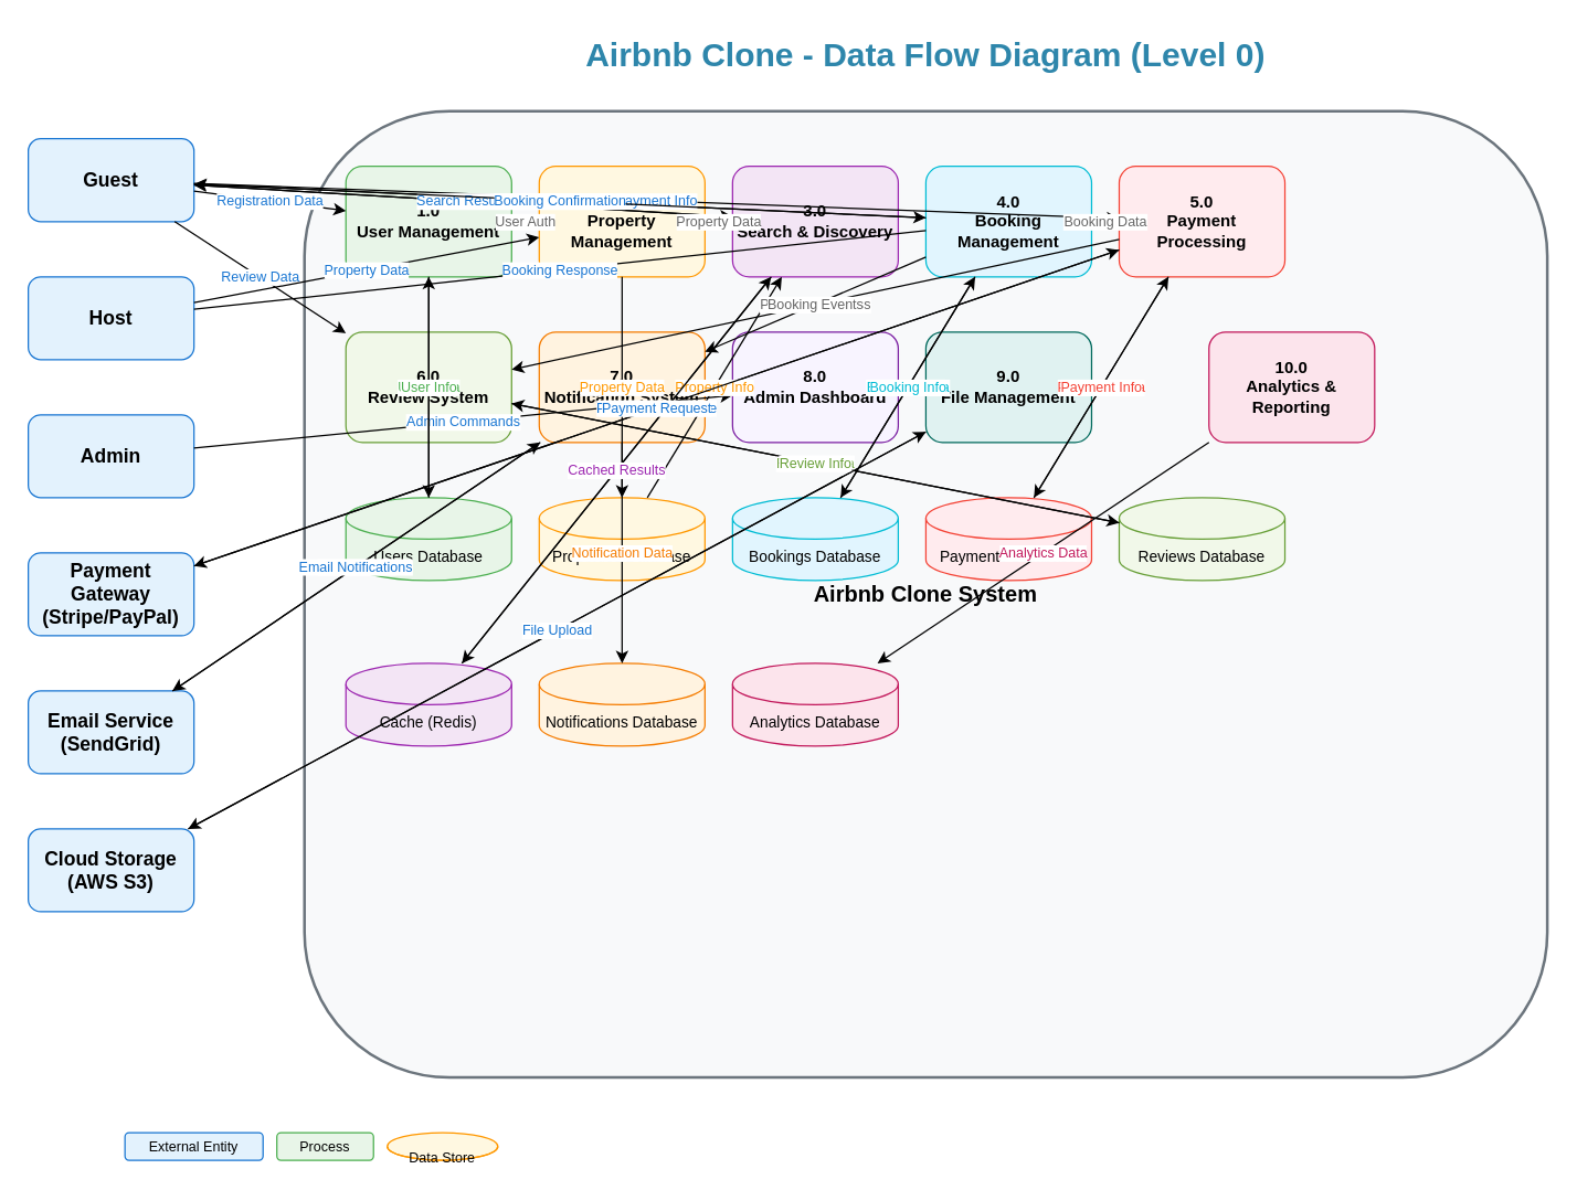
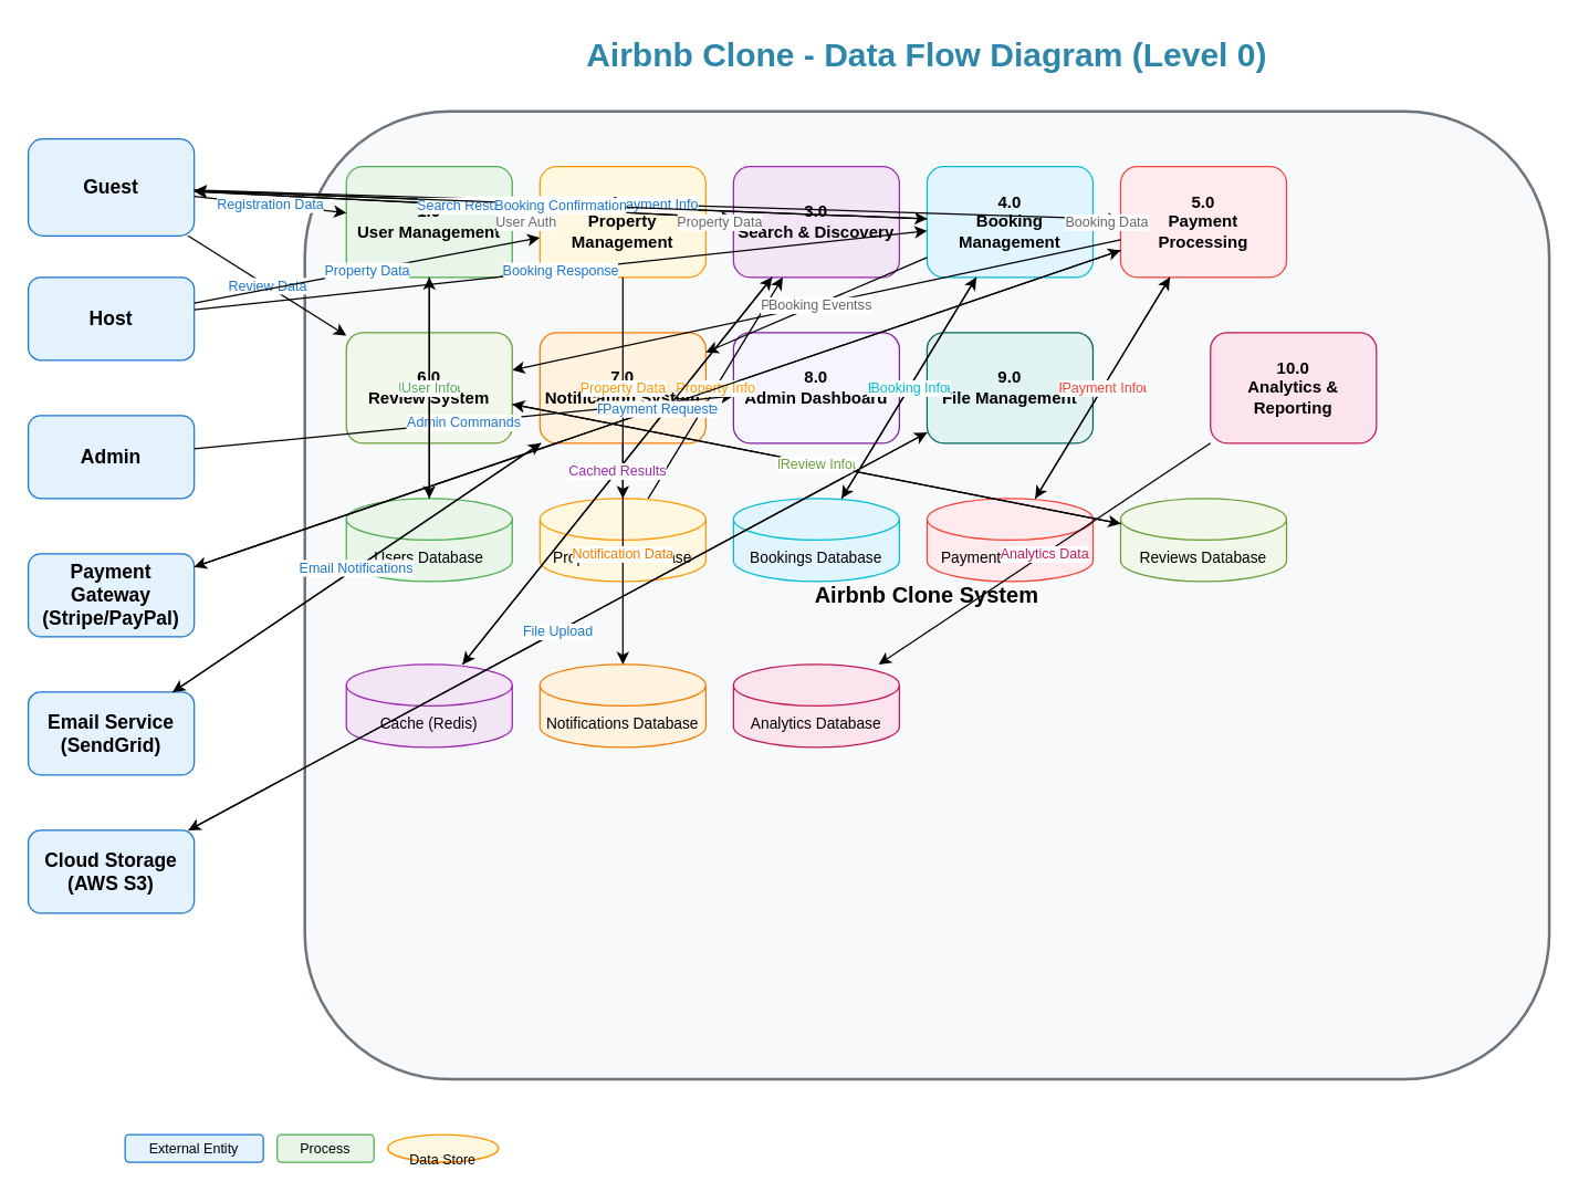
  <mxCell id="0" />
  <mxCell id="1" parent="0" />
  <mxCell id="2" value="Airbnb Clone - Data Flow Diagram (Level 0)" style="text;html=1;strokeColor=none;fillColor=none;align=center;verticalAlign=middle;whiteSpace=wrap;rounded=0;fontSize=24;fontStyle=1;fontColor=#2E86AB;" vertex="1" parent="1"><mxGeometry x="370" y="20" width="600" height="40" as="geometry" /></mxCell>
- <mxCell id="3" value="Guest" style="rounded=1;whiteSpace=wrap;html=1;fillColor=#E3F2FD;strokeColor=#1976D2;fontSize=14;fontStyle=1;" vertex="1" parent="1"><mxGeometry x="20" y="100" width="120" height="60" as="geometry" /></mxCell>
+ <mxCell id="3" value="Guest" style="rounded=1;whiteSpace=wrap;html=1;fillColor=#E3F2FD;strokeColor=#1976D2;fontSize=14;fontStyle=1;" vertex="1" parent="1"><mxGeometry x="20" y="100" width="120" height="70" as="geometry" /></mxCell>
  <mxCell id="4" value="Host" style="rounded=1;whiteSpace=wrap;html=1;fillColor=#E3F2FD;strokeColor=#1976D2;fontSize=14;fontStyle=1;" vertex="1" parent="1"><mxGeometry x="20" y="200" width="120" height="60" as="geometry" /></mxCell>
  <mxCell id="5" value="Admin" style="rounded=1;whiteSpace=wrap;html=1;fillColor=#E3F2FD;strokeColor=#1976D2;fontSize=14;fontStyle=1;" vertex="1" parent="1"><mxGeometry x="20" y="300" width="120" height="60" as="geometry" /></mxCell>
  <mxCell id="6" value="Payment Gateway&#10;(Stripe/PayPal)" style="rounded=1;whiteSpace=wrap;html=1;fillColor=#E3F2FD;strokeColor=#1976D2;fontSize=14;fontStyle=1;" vertex="1" parent="1"><mxGeometry x="20" y="400" width="120" height="60" as="geometry" /></mxCell>
  <mxCell id="7" value="Email Service&#10;(SendGrid)" style="rounded=1;whiteSpace=wrap;html=1;fillColor=#E3F2FD;strokeColor=#1976D2;fontSize=14;fontStyle=1;" vertex="1" parent="1"><mxGeometry x="20" y="500" width="120" height="60" as="geometry" /></mxCell>
  <mxCell id="8" value="Cloud Storage&#10;(AWS S3)" style="rounded=1;whiteSpace=wrap;html=1;fillColor=#E3F2FD;strokeColor=#1976D2;fontSize=14;fontStyle=1;" vertex="1" parent="1"><mxGeometry x="20" y="600" width="120" height="60" as="geometry" /></mxCell>
  <mxCell id="9" value="Airbnb Clone System" style="rounded=1;whiteSpace=wrap;html=1;fillColor=#F8F9FA;strokeColor=#6C757D;strokeWidth=2;fontSize=16;fontStyle=1;" vertex="1" parent="1"><mxGeometry x="220" y="80" width="900" height="700" as="geometry" /></mxCell>
  <mxCell id="10" value="1.0&#10;User Management" style="rounded=1;whiteSpace=wrap;html=1;fillColor=#E8F5E8;strokeColor=#4CAF50;fontSize=12;fontStyle=1;" vertex="1" parent="1"><mxGeometry x="250" y="120" width="120" height="80" as="geometry" /></mxCell>
  <mxCell id="11" value="2.0&#10;Property Management" style="rounded=1;whiteSpace=wrap;html=1;fillColor=#FFF8E1;strokeColor=#FF9800;fontSize=12;fontStyle=1;" vertex="1" parent="1"><mxGeometry x="390" y="120" width="120" height="80" as="geometry" /></mxCell>
  <mxCell id="12" value="3.0&#10;Search &amp; Discovery" style="rounded=1;whiteSpace=wrap;html=1;fillColor=#F3E5F5;strokeColor=#9C27B0;fontSize=12;fontStyle=1;" vertex="1" parent="1"><mxGeometry x="530" y="120" width="120" height="80" as="geometry" /></mxCell>
  <mxCell id="13" value="4.0&#10;Booking Management" style="rounded=1;whiteSpace=wrap;html=1;fillColor=#E1F5FE;strokeColor=#00BCD4;fontSize=12;fontStyle=1;" vertex="1" parent="1"><mxGeometry x="670" y="120" width="120" height="80" as="geometry" /></mxCell>
  <mxCell id="14" value="5.0&#10;Payment Processing" style="rounded=1;whiteSpace=wrap;html=1;fillColor=#FFEBEE;strokeColor=#F44336;fontSize=12;fontStyle=1;" vertex="1" parent="1"><mxGeometry x="810" y="120" width="120" height="80" as="geometry" /></mxCell>
  <mxCell id="15" value="6.0&#10;Review System" style="rounded=1;whiteSpace=wrap;html=1;fillColor=#F1F8E9;strokeColor=#689F38;fontSize=12;fontStyle=1;" vertex="1" parent="1"><mxGeometry x="250" y="240" width="120" height="80" as="geometry" /></mxCell>
  <mxCell id="16" value="7.0&#10;Notification System" style="rounded=1;whiteSpace=wrap;html=1;fillColor=#FFF3E0;strokeColor=#F57C00;fontSize=12;fontStyle=1;" vertex="1" parent="1"><mxGeometry x="390" y="240" width="120" height="80" as="geometry" /></mxCell>
  <mxCell id="17" value="8.0&#10;Admin Dashboard" style="rounded=1;whiteSpace=wrap;html=1;fillColor=#F8F4FF;strokeColor=#7B1FA2;fontSize=12;fontStyle=1;" vertex="1" parent="1"><mxGeometry x="530" y="240" width="120" height="80" as="geometry" /></mxCell>
  <mxCell id="18" value="9.0&#10;File Management" style="rounded=1;whiteSpace=wrap;html=1;fillColor=#E0F2F1;strokeColor=#00695C;fontSize=12;fontStyle=1;" vertex="1" parent="1"><mxGeometry x="670" y="240" width="120" height="80" as="geometry" /></mxCell>
  <mxCell id="19" value="10.0&#10;Analytics &amp; Reporting" style="rounded=1;whiteSpace=wrap;html=1;fillColor=#FCE4EC;strokeColor=#C2185B;fontSize=12;fontStyle=1;" vertex="1" parent="1"><mxGeometry x="875" y="240" width="120" height="80" as="geometry" /></mxCell>
  <mxCell id="20" value="Users Database" style="shape=cylinder3;whiteSpace=wrap;html=1;boundedLbl=1;backgroundOutline=1;size=15;fillColor=#E8F5E8;strokeColor=#4CAF50;fontSize=11;" vertex="1" parent="1"><mxGeometry x="250" y="360" width="120" height="60" as="geometry" /></mxCell>
  <mxCell id="21" value="Properties Database" style="shape=cylinder3;whiteSpace=wrap;html=1;boundedLbl=1;backgroundOutline=1;size=15;fillColor=#FFF8E1;strokeColor=#FF9800;fontSize=11;" vertex="1" parent="1"><mxGeometry x="390" y="360" width="120" height="60" as="geometry" /></mxCell>
  <mxCell id="22" value="Bookings Database" style="shape=cylinder3;whiteSpace=wrap;html=1;boundedLbl=1;backgroundOutline=1;size=15;fillColor=#E1F5FE;strokeColor=#00BCD4;fontSize=11;" vertex="1" parent="1"><mxGeometry x="530" y="360" width="120" height="60" as="geometry" /></mxCell>
  <mxCell id="23" value="Payments Database" style="shape=cylinder3;whiteSpace=wrap;html=1;boundedLbl=1;backgroundOutline=1;size=15;fillColor=#FFEBEE;strokeColor=#F44336;fontSize=11;" vertex="1" parent="1"><mxGeometry x="670" y="360" width="120" height="60" as="geometry" /></mxCell>
  <mxCell id="24" value="Reviews Database" style="shape=cylinder3;whiteSpace=wrap;html=1;boundedLbl=1;backgroundOutline=1;size=15;fillColor=#F1F8E9;strokeColor=#689F38;fontSize=11;" vertex="1" parent="1"><mxGeometry x="810" y="360" width="120" height="60" as="geometry" /></mxCell>
  <mxCell id="25" value="Cache (Redis)" style="shape=cylinder3;whiteSpace=wrap;html=1;boundedLbl=1;backgroundOutline=1;size=15;fillColor=#F3E5F5;strokeColor=#9C27B0;fontSize=11;" vertex="1" parent="1"><mxGeometry x="250" y="480" width="120" height="60" as="geometry" /></mxCell>
  <mxCell id="26" value="Notifications Database" style="shape=cylinder3;whiteSpace=wrap;html=1;boundedLbl=1;backgroundOutline=1;size=15;fillColor=#FFF3E0;strokeColor=#F57C00;fontSize=11;" vertex="1" parent="1"><mxGeometry x="390" y="480" width="120" height="60" as="geometry" /></mxCell>
  <mxCell id="27" value="Analytics Database" style="shape=cylinder3;whiteSpace=wrap;html=1;boundedLbl=1;backgroundOutline=1;size=15;fillColor=#FCE4EC;strokeColor=#C2185B;fontSize=11;" vertex="1" parent="1"><mxGeometry x="530" y="480" width="120" height="60" as="geometry" /></mxCell>
  <mxCell id="28" value="Registration Data" style="endArrow=classic;html=1;rounded=0;fontSize=10;fontColor=#1976D2;" edge="1" parent="1" source="3" target="10"><mxGeometry relative="1" as="geometry" /></mxCell>
  <mxCell id="29" value="Search Criteria" style="endArrow=classic;html=1;rounded=0;fontSize=10;fontColor=#1976D2;" edge="1" parent="1" source="3" target="12"><mxGeometry relative="1" as="geometry" /></mxCell>
  <mxCell id="30" value="Booking Request" style="endArrow=classic;html=1;rounded=0;fontSize=10;fontColor=#1976D2;" edge="1" parent="1" source="3" target="13"><mxGeometry relative="1" as="geometry" /></mxCell>
  <mxCell id="31" value="Payment Info" style="endArrow=classic;html=1;rounded=0;fontSize=10;fontColor=#1976D2;" edge="1" parent="1" source="3" target="14"><mxGeometry relative="1" as="geometry" /></mxCell>
  <mxCell id="32" value="Review Data" style="endArrow=classic;html=1;rounded=0;fontSize=10;fontColor=#1976D2;" edge="1" parent="1" source="3" target="15"><mxGeometry relative="1" as="geometry" /></mxCell>
  <mxCell id="33" value="Property Data" style="endArrow=classic;html=1;rounded=0;fontSize=10;fontColor=#1976D2;" edge="1" parent="1" source="4" target="11"><mxGeometry relative="1" as="geometry" /></mxCell>
- <mxCell id="34" value="Booking Response" style="endArrow=none;html=1;rounded=0;fontSize=10;fontColor=#1976D2;" edge="1" parent="1" source="4" target="13"><mxGeometry relative="1" as="geometry" /></mxCell>
+ <mxCell id="34" value="Booking Response" style="endArrow=classic;html=1;rounded=0;fontSize=10;fontColor=#1976D2;" edge="1" parent="1" source="4" target="13"><mxGeometry relative="1" as="geometry" /></mxCell>
  <mxCell id="35" value="Admin Commands" style="endArrow=classic;html=1;rounded=0;fontSize=10;fontColor=#1976D2;" edge="1" parent="1" source="5" target="17"><mxGeometry relative="1" as="geometry" /></mxCell>
  <mxCell id="36" value="Payment Response" style="endArrow=classic;html=1;rounded=0;fontSize=10;fontColor=#1976D2;" edge="1" parent="1" source="6" target="14"><mxGeometry relative="1" as="geometry" /></mxCell>
  <mxCell id="37" value="Email Status" style="endArrow=classic;html=1;rounded=0;fontSize=10;fontColor=#1976D2;" edge="1" parent="1" source="7" target="16"><mxGeometry relative="1" as="geometry" /></mxCell>
  <mxCell id="38" value="File Status" style="endArrow=classic;html=1;rounded=0;fontSize=10;fontColor=#1976D2;" edge="1" parent="1" source="8" target="18"><mxGeometry relative="1" as="geometry" /></mxCell>
  <mxCell id="39" value="User Data" style="endArrow=classic;html=1;rounded=0;fontSize=10;fontColor=#4CAF50;" edge="1" parent="1" source="10" target="20"><mxGeometry relative="1" as="geometry" /></mxCell>
  <mxCell id="40" value="Property Data" style="endArrow=classic;html=1;rounded=0;fontSize=10;fontColor=#FF9800;" edge="1" parent="1" source="11" target="21"><mxGeometry relative="1" as="geometry" /></mxCell>
  <mxCell id="41" value="Search Results" style="endArrow=classic;html=1;rounded=0;fontSize=10;fontColor=#9C27B0;" edge="1" parent="1" source="12" target="25"><mxGeometry relative="1" as="geometry" /></mxCell>
  <mxCell id="42" value="Booking Data" style="endArrow=classic;html=1;rounded=0;fontSize=10;fontColor=#00BCD4;" edge="1" parent="1" source="13" target="22"><mxGeometry relative="1" as="geometry" /></mxCell>
  <mxCell id="43" value="Payment Data" style="endArrow=classic;html=1;rounded=0;fontSize=10;fontColor=#F44336;" edge="1" parent="1" source="14" target="23"><mxGeometry relative="1" as="geometry" /></mxCell>
  <mxCell id="44" value="Review Data" style="endArrow=classic;html=1;rounded=0;fontSize=10;fontColor=#689F38;" edge="1" parent="1" source="15" target="24"><mxGeometry relative="1" as="geometry" /></mxCell>
  <mxCell id="45" value="Notification Data" style="endArrow=classic;html=1;rounded=0;fontSize=10;fontColor=#F57C00;" edge="1" parent="1" source="16" target="26"><mxGeometry relative="1" as="geometry" /></mxCell>
  <mxCell id="46" value="Analytics Data" style="endArrow=classic;html=1;rounded=0;fontSize=10;fontColor=#C2185B;" edge="1" parent="1" source="19" target="27"><mxGeometry relative="1" as="geometry" /></mxCell>
  <mxCell id="47" value="User Info" style="endArrow=classic;html=1;rounded=0;fontSize=10;fontColor=#4CAF50;" edge="1" parent="1" source="20" target="10"><mxGeometry relative="1" as="geometry" /></mxCell>
  <mxCell id="48" value="Property Info" style="endArrow=classic;html=1;rounded=0;fontSize=10;fontColor=#FF9800;" edge="1" parent="1" source="21" target="12"><mxGeometry relative="1" as="geometry" /></mxCell>
  <mxCell id="49" value="Cached Results" style="endArrow=classic;html=1;rounded=0;fontSize=10;fontColor=#9C27B0;" edge="1" parent="1" source="25" target="12"><mxGeometry relative="1" as="geometry" /></mxCell>
  <mxCell id="50" value="Booking Info" style="endArrow=classic;html=1;rounded=0;fontSize=10;fontColor=#00BCD4;" edge="1" parent="1" source="22" target="13"><mxGeometry relative="1" as="geometry" /></mxCell>
  <mxCell id="51" value="Payment Info" style="endArrow=classic;html=1;rounded=0;fontSize=10;fontColor=#F44336;" edge="1" parent="1" source="23" target="14"><mxGeometry relative="1" as="geometry" /></mxCell>
  <mxCell id="52" value="Review Info" style="endArrow=classic;html=1;rounded=0;fontSize=10;fontColor=#689F38;" edge="1" parent="1" source="24" target="15"><mxGeometry relative="1" as="geometry" /></mxCell>
  <mxCell id="53" value="Search Results" style="endArrow=classic;html=1;rounded=0;fontSize=10;fontColor=#1976D2;" edge="1" parent="1" source="12" target="3"><mxGeometry relative="1" as="geometry" /></mxCell>
  <mxCell id="54" value="Booking Confirmation" style="endArrow=classic;html=1;rounded=0;fontSize=10;fontColor=#1976D2;" edge="1" parent="1" source="13" target="3"><mxGeometry relative="1" as="geometry" /></mxCell>
  <mxCell id="55" value="Payment Request" style="endArrow=classic;html=1;rounded=0;fontSize=10;fontColor=#1976D2;" edge="1" parent="1" source="14" target="6"><mxGeometry relative="1" as="geometry" /></mxCell>
  <mxCell id="56" value="Email Notifications" style="endArrow=classic;html=1;rounded=0;fontSize=10;fontColor=#1976D2;" edge="1" parent="1" source="16" target="7"><mxGeometry relative="1" as="geometry" /></mxCell>
  <mxCell id="57" value="File Upload" style="endArrow=classic;html=1;rounded=0;fontSize=10;fontColor=#1976D2;" edge="1" parent="1" source="18" target="8"><mxGeometry relative="1" as="geometry" /></mxCell>
  <mxCell id="58" value="User Auth" style="endArrow=classic;html=1;rounded=0;fontSize=10;fontColor=#666;" edge="1" parent="1" source="10" target="11"><mxGeometry relative="1" as="geometry" /></mxCell>
  <mxCell id="59" value="Property Data" style="endArrow=classic;html=1;rounded=0;fontSize=10;fontColor=#666;" edge="1" parent="1" source="11" target="12"><mxGeometry relative="1" as="geometry" /></mxCell>
  <mxCell id="60" value="Booking Data" style="endArrow=classic;html=1;rounded=0;fontSize=10;fontColor=#666;" edge="1" parent="1" source="13" target="14"><mxGeometry relative="1" as="geometry" /></mxCell>
  <mxCell id="61" value="Payment Success" style="endArrow=classic;html=1;rounded=0;fontSize=10;fontColor=#666;" edge="1" parent="1" source="14" target="15"><mxGeometry relative="1" as="geometry" /></mxCell>
  <mxCell id="62" value="Booking Events" style="endArrow=classic;html=1;rounded=0;fontSize=10;fontColor=#666;" edge="1" parent="1" source="13" target="16"><mxGeometry relative="1" as="geometry" /></mxCell>
  <mxCell id="63" value="External Entity" style="rounded=1;whiteSpace=wrap;html=1;fillColor=#E3F2FD;strokeColor=#1976D2;fontSize=10;" vertex="1" parent="1"><mxGeometry x="90" y="820" width="100" height="20" as="geometry" /></mxCell>
  <mxCell id="64" value="Process" style="rounded=1;whiteSpace=wrap;html=1;fillColor=#E8F5E8;strokeColor=#4CAF50;fontSize=10;" vertex="1" parent="1"><mxGeometry x="200" y="820" width="70" height="20" as="geometry" /></mxCell>
  <mxCell id="65" value="Data Store" style="shape=cylinder3;whiteSpace=wrap;html=1;boundedLbl=1;backgroundOutline=1;size=15;fillColor=#FFF8E1;strokeColor=#FF9800;fontSize=10;" vertex="1" parent="1"><mxGeometry x="280" y="820" width="80" height="20" as="geometry" /></mxCell>
  <mxCell id="66" value="Data Flow" style="endArrow=classic;html=1;rounded=0;fontSize=10;fontColor=#666;" edge="1" parent="1"><mxGeometry x="400" y="830" width="40" height="0" as="geometry" /></mxCell>
